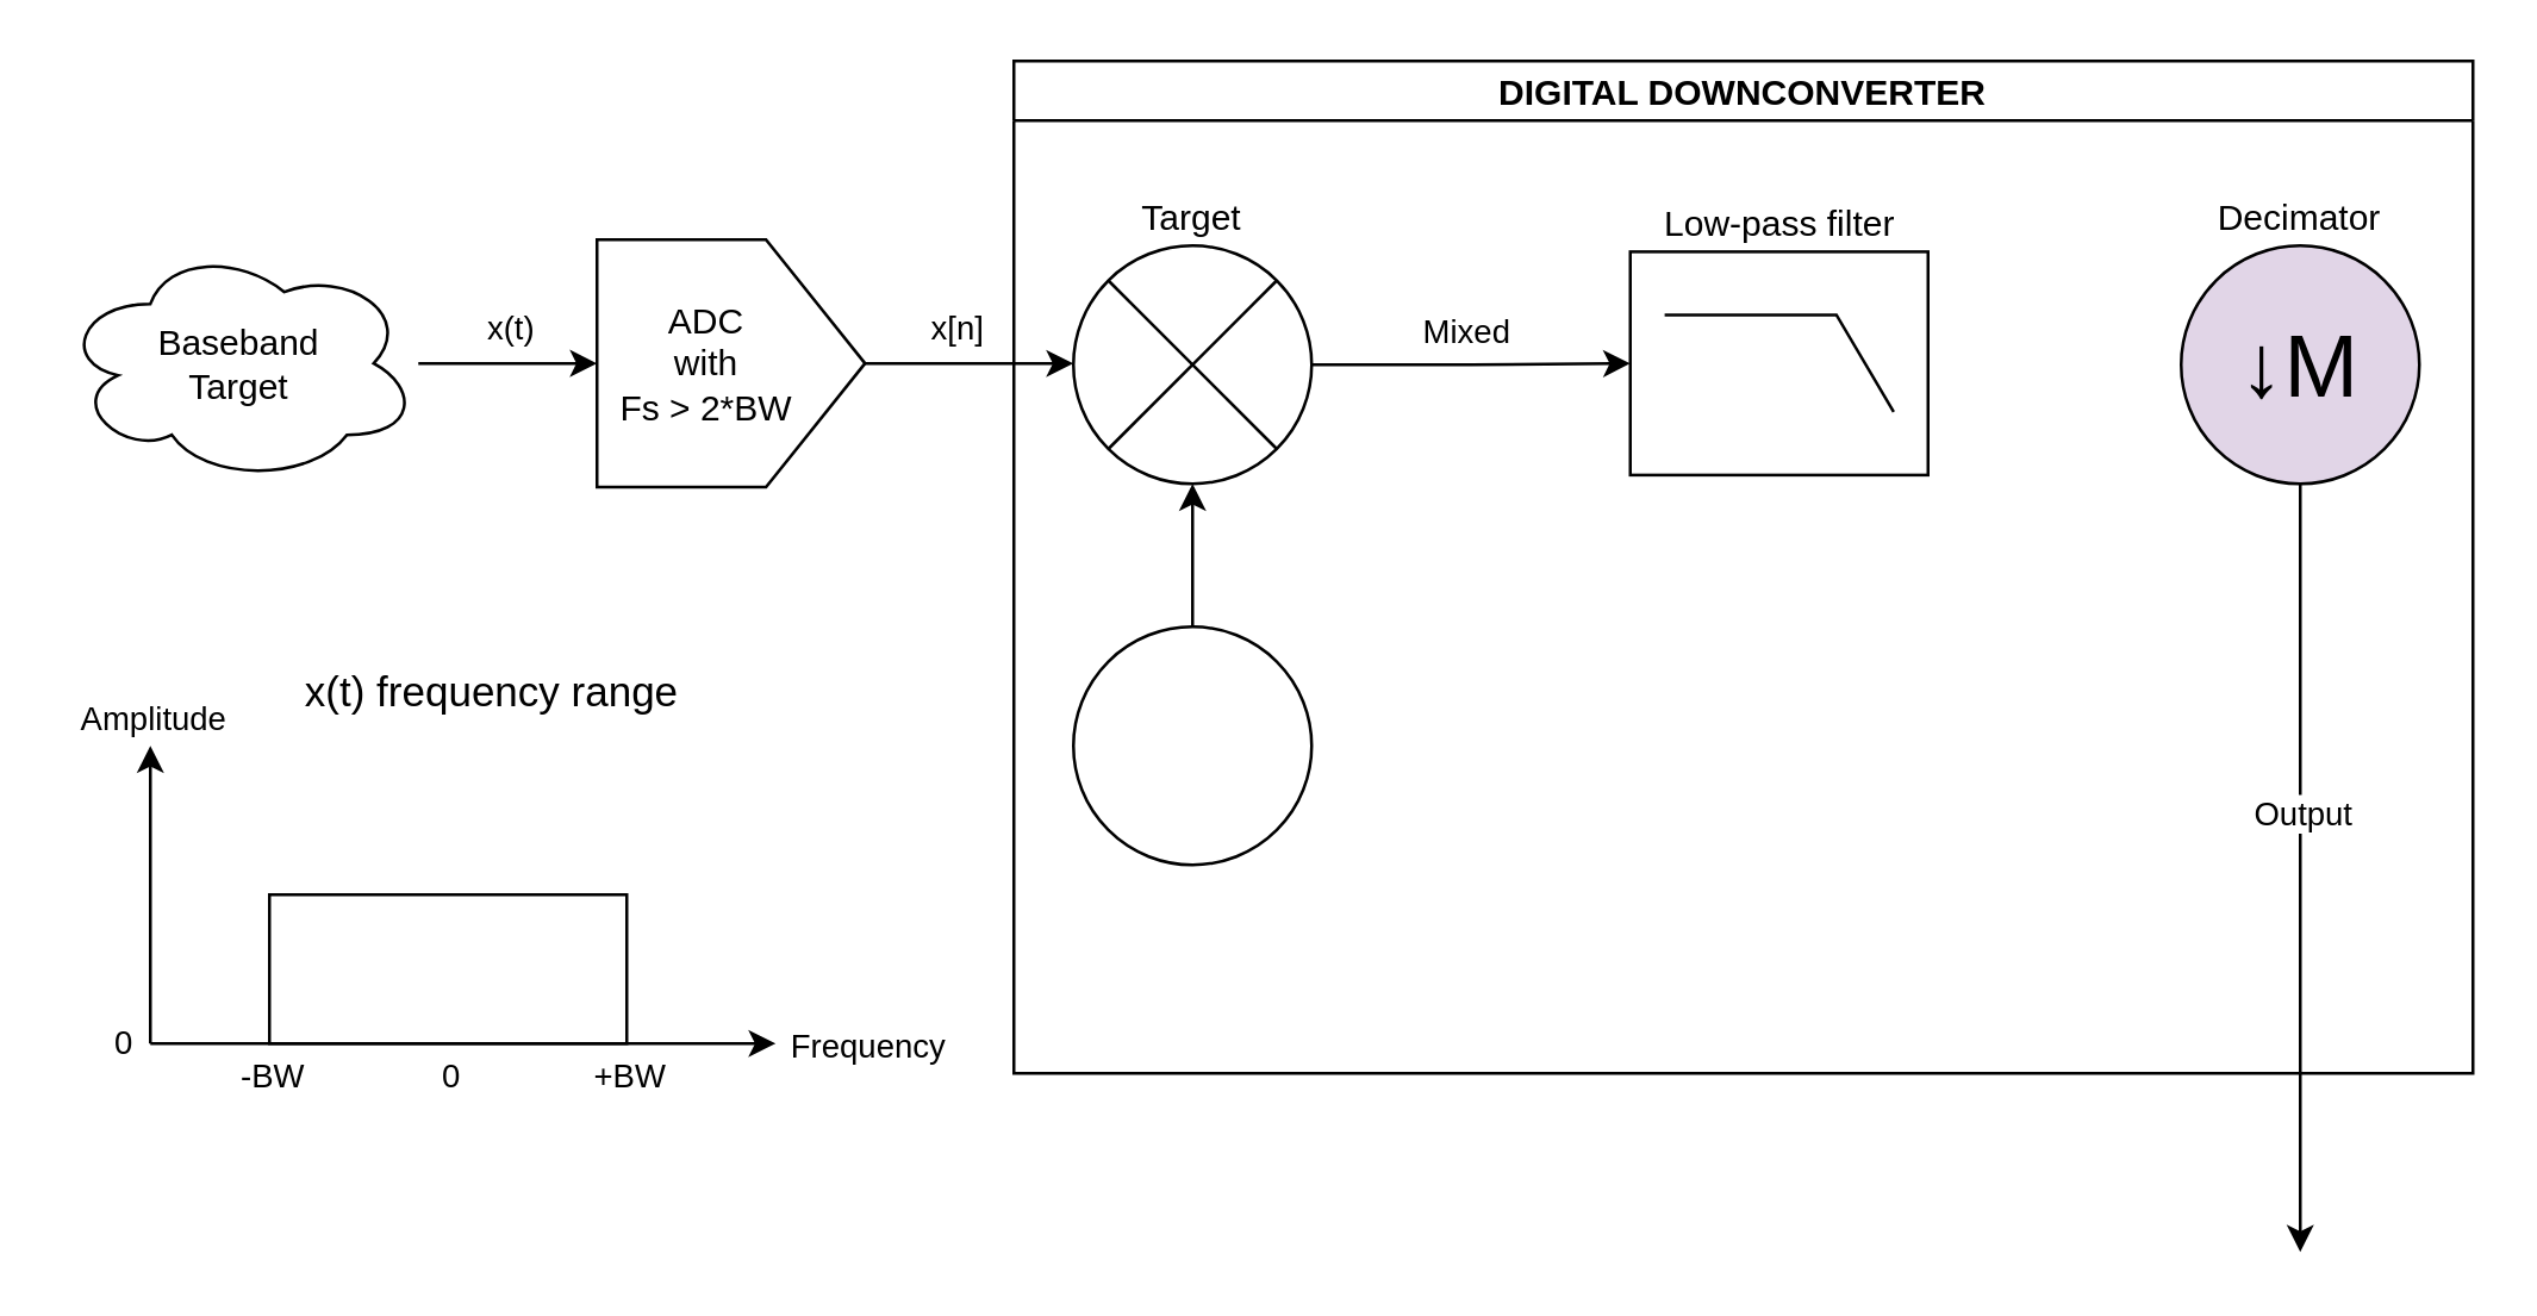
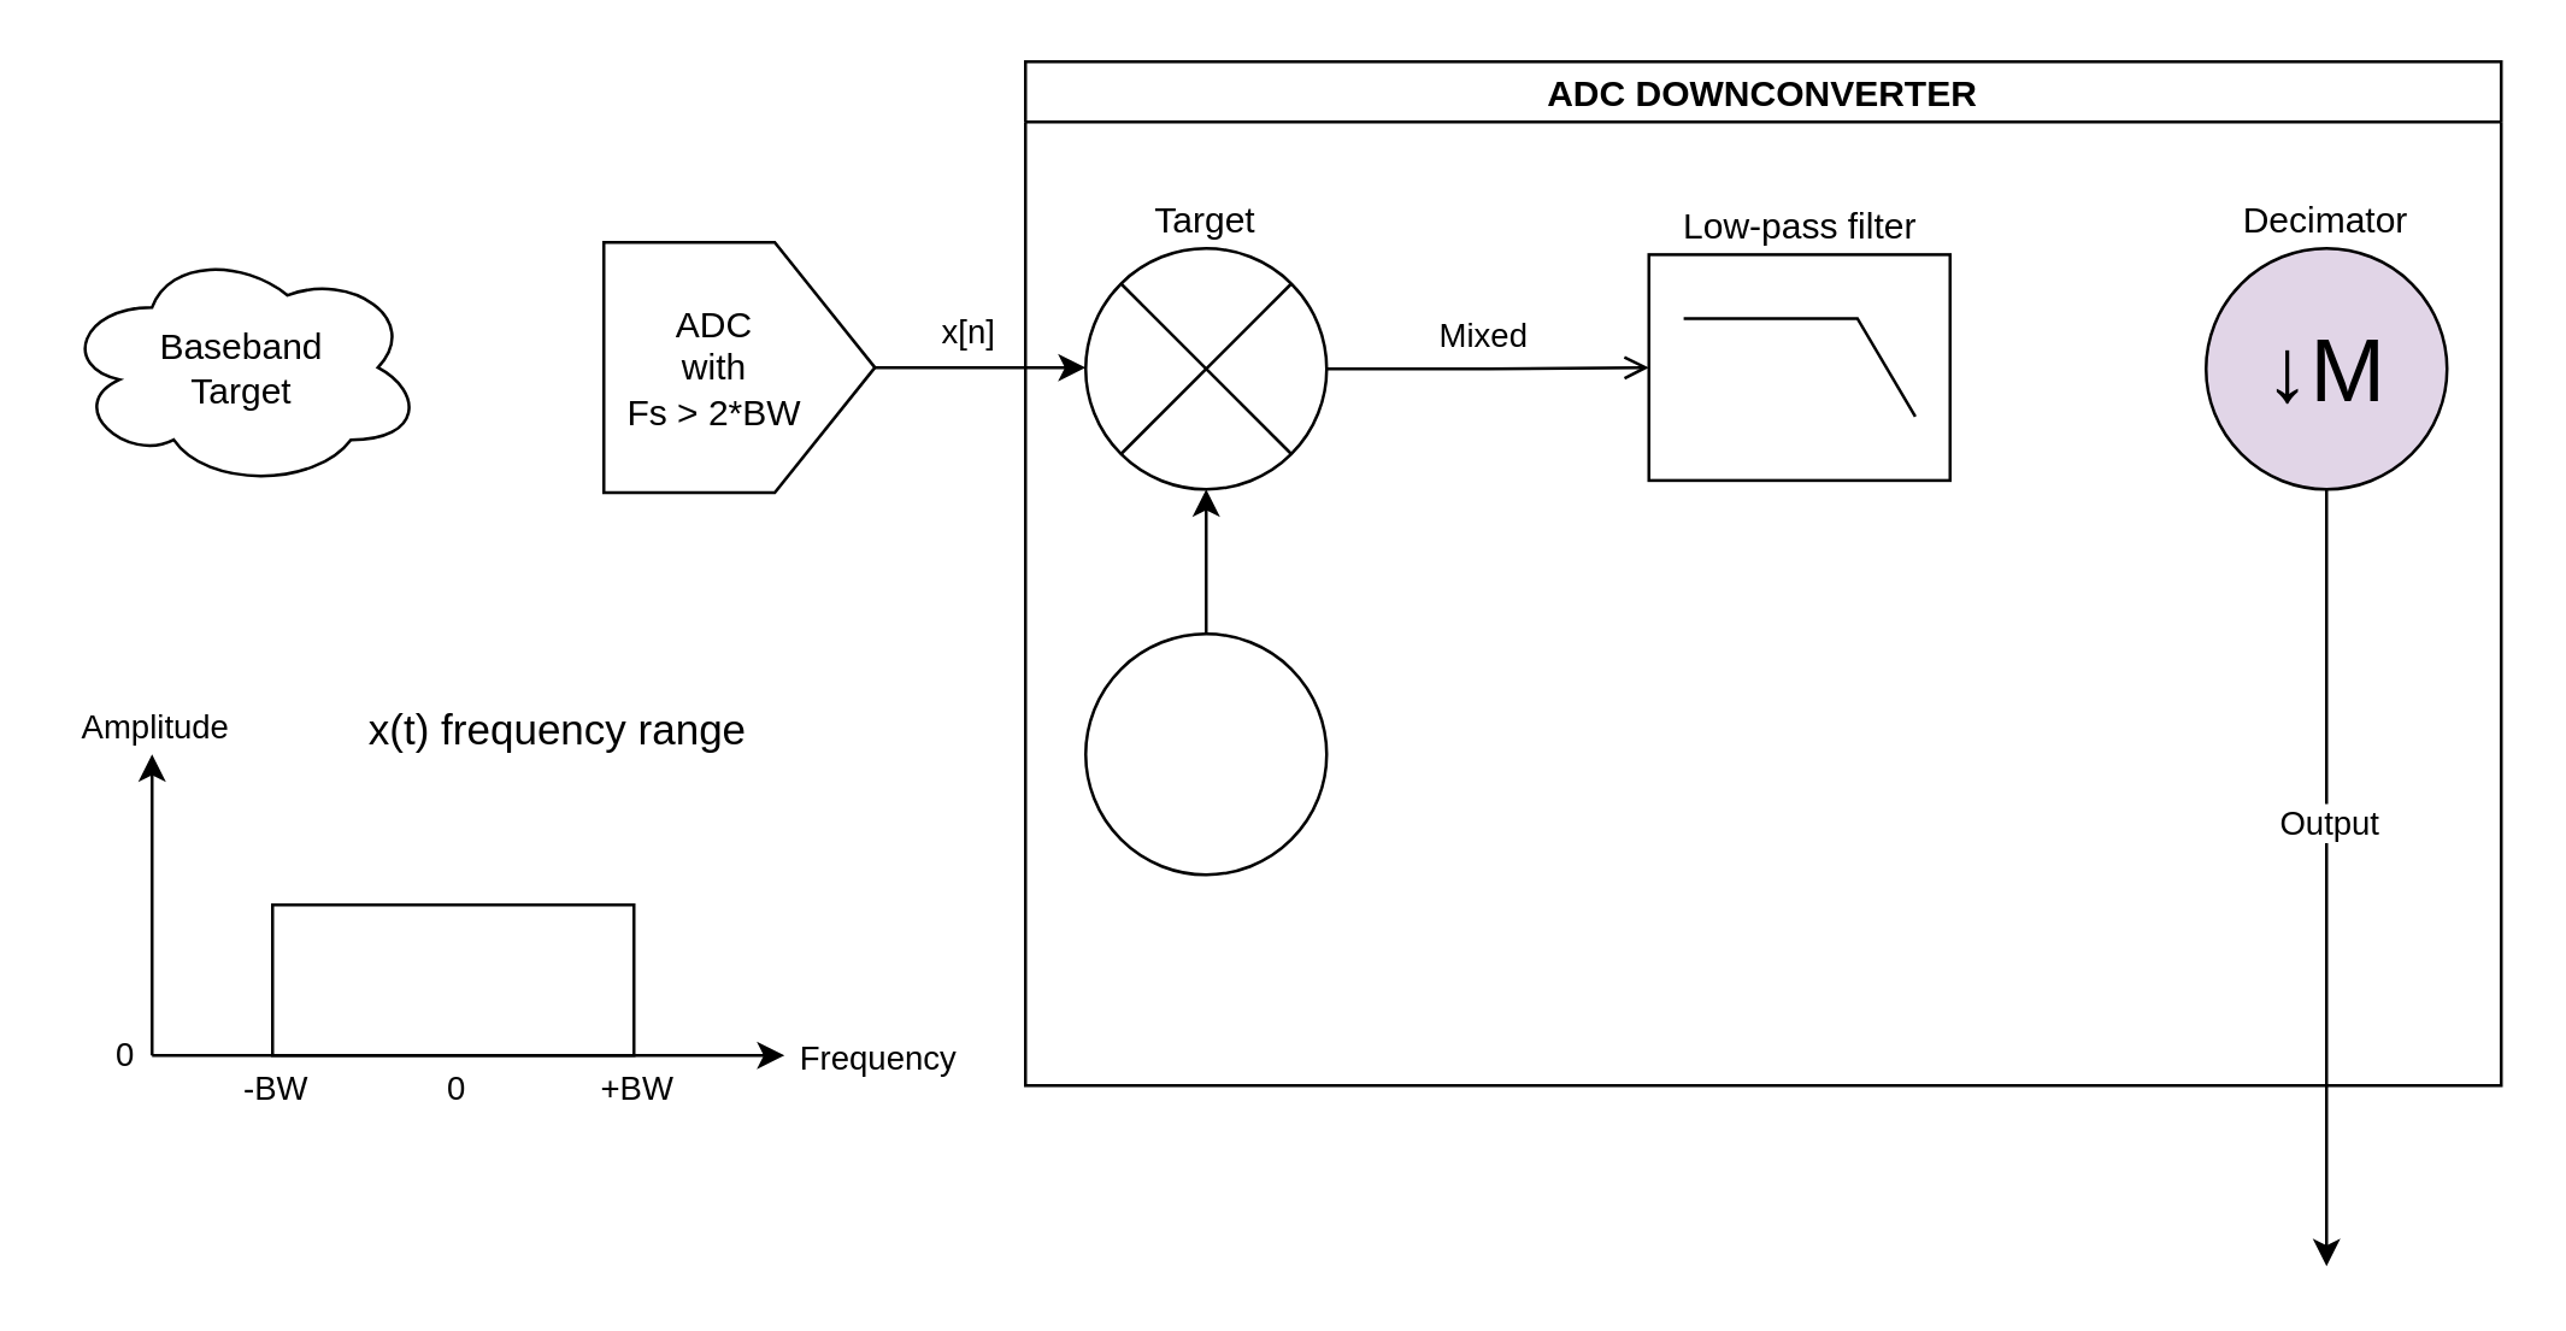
  <mxCell id="0" />
  <mxCell id="1" parent="0" />
  <mxCell id="2" style="edgeStyle=orthogonalEdgeStyle;rounded=0;orthogonalLoop=1;jettySize=auto;html=1;entryX=0.5;entryY=1;entryDx=0;entryDy=0;" parent="1" source="3" target="10" edge="1"><mxGeometry relative="1" as="geometry" /></mxCell>
  <mxCell id="3" value="&lt;div&gt;&lt;br&gt;&lt;/div&gt;" style="ellipse;whiteSpace=wrap;html=1;aspect=fixed;labelBackgroundColor=default;" parent="1" vertex="1"><mxGeometry x="360" y="210" width="80" height="80" as="geometry" /></mxCell>
- <mxCell id="4" style="edgeStyle=orthogonalEdgeStyle;rounded=0;orthogonalLoop=1;jettySize=auto;html=1;entryX=0.5;entryY=0;entryDx=0;entryDy=0;" parent="1" source="6" target="9" edge="1"><mxGeometry relative="1" as="geometry" /></mxCell>
- <mxCell id="5" value="x(t)" style="edgeLabel;html=1;align=center;verticalAlign=middle;resizable=0;points=[];" parent="4" vertex="1" connectable="0"><mxGeometry x="-0.156" y="7" relative="1" as="geometry"><mxPoint x="5" y="-5" as="offset" /></mxGeometry></mxCell>
  <mxCell id="6" value="&lt;div&gt;Baseband&lt;/div&gt;&lt;div&gt;Target&lt;/div&gt;" style="ellipse;shape=cloud;whiteSpace=wrap;html=1;" parent="1" vertex="1"><mxGeometry x="20" y="81.56" width="120" height="80" as="geometry" /></mxCell>
  <mxCell id="7" style="edgeStyle=orthogonalEdgeStyle;rounded=0;orthogonalLoop=1;jettySize=auto;html=1;" parent="1" source="9" edge="1"><mxGeometry relative="1" as="geometry"><mxPoint x="360" y="121.583" as="targetPoint" /></mxGeometry></mxCell>
  <mxCell id="8" value="x[n]" style="edgeLabel;html=1;align=center;verticalAlign=middle;resizable=0;points=[];" parent="7" vertex="1" connectable="0"><mxGeometry x="-0.253" y="5" relative="1" as="geometry"><mxPoint x="4" y="-7" as="offset" /></mxGeometry></mxCell>
  <mxCell id="9" value="&lt;div&gt;ADC&lt;/div&gt;&lt;div&gt;with&lt;/div&gt;&lt;div&gt;Fs &amp;gt; 2*BW&lt;/div&gt;" style="shape=loopLimit;whiteSpace=wrap;html=1;fixedSize=1;rotation=0;horizontal=1;size=113;align=center;labelPosition=center;verticalLabelPosition=middle;verticalAlign=middle;spacingRight=16;direction=north;spacingTop=0;flipH=1;spacingLeft=0;" parent="1" vertex="1"><mxGeometry x="200.005" y="79.995" width="90" height="83.13" as="geometry" /></mxCell>
  <mxCell id="10" value="Target" style="shape=sumEllipse;perimeter=ellipsePerimeter;whiteSpace=wrap;html=1;backgroundOutline=1;labelPosition=center;verticalLabelPosition=top;align=center;verticalAlign=bottom;" parent="1" vertex="1"><mxGeometry x="360" y="82" width="80" height="80" as="geometry" /></mxCell>
  <mxCell id="11" value="Low-pass filter" style="verticalLabelPosition=top;shadow=0;dashed=0;align=center;html=1;verticalAlign=bottom;shape=mxgraph.electrical.logic_gates.lowpass_filter;labelPosition=center;" parent="1" vertex="1"><mxGeometry x="547" y="84.06" width="100" height="75" as="geometry" /></mxCell>
  <mxCell id="12" style="edgeStyle=orthogonalEdgeStyle;rounded=0;orthogonalLoop=1;jettySize=auto;html=1;" parent="1" source="14" edge="1"><mxGeometry relative="1" as="geometry"><mxPoint x="772" y="420" as="targetPoint" /></mxGeometry></mxCell>
  <mxCell id="13" value="&lt;div&gt;Output&lt;/div&gt;" style="edgeLabel;html=1;align=center;verticalAlign=middle;resizable=0;points=[];" parent="12" vertex="1" connectable="0"><mxGeometry x="-0.149" y="4" relative="1" as="geometry"><mxPoint x="-4" as="offset" /></mxGeometry></mxCell>
  <mxCell id="14" value="&lt;font style=&quot;font-size: 30px;&quot;&gt;&lt;span class=&quot;box&quot;&gt;↓M&lt;/span&gt;&lt;/font&gt;" style="ellipse;whiteSpace=wrap;html=1;aspect=fixed;fillColor=#e1d5e7;" parent="1" vertex="1"><mxGeometry x="732" y="82" width="80" height="80" as="geometry" /></mxCell>
  <mxCell id="15" value="Decimator" style="text;html=1;whiteSpace=wrap;strokeColor=none;fillColor=none;align=center;verticalAlign=middle;rounded=0;" parent="1" vertex="1"><mxGeometry x="742" y="58" width="60" height="30" as="geometry" /></mxCell>
- <mxCell id="16" style="edgeStyle=orthogonalEdgeStyle;rounded=0;orthogonalLoop=1;jettySize=auto;html=1;entryX=0;entryY=0.5;entryDx=0;entryDy=0;entryPerimeter=0;" parent="1" source="10" target="11" edge="1"><mxGeometry relative="1" as="geometry" /></mxCell>
+ <mxCell id="16" style="edgeStyle=orthogonalEdgeStyle;rounded=0;orthogonalLoop=1;jettySize=auto;html=1;entryX=0;entryY=0.5;entryDx=0;entryDy=0;entryPerimeter=0;endArrow=open;" parent="1" source="10" target="11" edge="1"><mxGeometry relative="1" as="geometry" /></mxCell>
  <mxCell id="17" value="&lt;div&gt;Mixed&lt;/div&gt;" style="edgeLabel;html=1;align=center;verticalAlign=middle;resizable=0;points=[];" parent="16" vertex="1" connectable="0"><mxGeometry x="-0.204" y="2" relative="1" as="geometry"><mxPoint x="8" y="-10" as="offset" /></mxGeometry></mxCell>
- <mxCell id="18" value="DIGITAL DOWNCONVERTER" style="swimlane;startSize=20;" parent="1" vertex="1"><mxGeometry x="340" y="20" width="490" height="340" as="geometry" /></mxCell>
+ <mxCell id="18" value="ADC DOWNCONVERTER" style="swimlane;startSize=20;" parent="1" vertex="1"><mxGeometry x="340" y="20" width="490" height="340" as="geometry" /></mxCell>
  <mxCell id="19" value="" style="endArrow=classic;html=1;rounded=0;" edge="1" parent="1"><mxGeometry width="50" height="50" relative="1" as="geometry"><mxPoint x="50" y="350" as="sourcePoint" /><mxPoint x="260" y="350" as="targetPoint" /></mxGeometry></mxCell>
  <mxCell id="20" value="Frequency" style="edgeLabel;html=1;align=center;verticalAlign=middle;resizable=0;points=[];" vertex="1" connectable="0" parent="19"><mxGeometry x="-0.076" y="1" relative="1" as="geometry"><mxPoint x="143" y="1" as="offset" /></mxGeometry></mxCell>
  <mxCell id="21" value="-BW" style="edgeLabel;html=1;align=center;verticalAlign=middle;resizable=0;points=[];" vertex="1" connectable="0" parent="19"><mxGeometry x="-0.673" relative="1" as="geometry"><mxPoint x="6" y="10" as="offset" /></mxGeometry></mxCell>
  <mxCell id="22" value="" style="endArrow=classic;html=1;rounded=0;" edge="1" parent="1"><mxGeometry width="50" height="50" relative="1" as="geometry"><mxPoint x="50" y="350" as="sourcePoint" /><mxPoint x="50" y="250" as="targetPoint" /></mxGeometry></mxCell>
  <mxCell id="23" value="Amplitude" style="edgeLabel;html=1;align=center;verticalAlign=middle;resizable=0;points=[];" vertex="1" connectable="0" parent="22"><mxGeometry x="0.058" y="-1" relative="1" as="geometry"><mxPoint x="-1" y="-57" as="offset" /></mxGeometry></mxCell>
  <mxCell id="24" value="0" style="edgeLabel;html=1;align=center;verticalAlign=middle;resizable=0;points=[];" vertex="1" connectable="0" parent="22"><mxGeometry x="-0.77" y="2" relative="1" as="geometry"><mxPoint x="-8" y="11" as="offset" /></mxGeometry></mxCell>
  <mxCell id="25" value="" style="rounded=0;whiteSpace=wrap;html=1;fillColor=none;" vertex="1" parent="1"><mxGeometry x="90" y="300" width="120" height="50" as="geometry" /></mxCell>
  <mxCell id="26" value="+BW" style="edgeLabel;html=1;align=center;verticalAlign=middle;resizable=0;points=[];" vertex="1" connectable="0" parent="1"><mxGeometry x="210" y="360" as="geometry" /></mxCell>
  <mxCell id="27" value="0" style="edgeLabel;html=1;align=center;verticalAlign=middle;resizable=0;points=[];" vertex="1" connectable="0" parent="1"><mxGeometry x="150" y="360" as="geometry" /></mxCell>
- <mxCell id="28" value="x(t) frequency range" style="text;html=1;whiteSpace=wrap;strokeColor=none;fillColor=none;align=center;verticalAlign=middle;rounded=0;fontSize=14;" vertex="1" parent="1"><mxGeometry x="80" y="216.91" width="170" height="30" as="geometry" /></mxCell>
+ <mxCell id="28" value="x(t) frequency range" style="text;html=1;whiteSpace=wrap;strokeColor=none;fillColor=none;align=center;verticalAlign=middle;rounded=0;fontSize=14;" vertex="1" parent="1"><mxGeometry x="100" y="226.91" width="170" height="30" as="geometry" /></mxCell>
